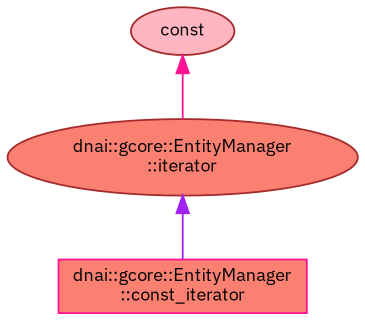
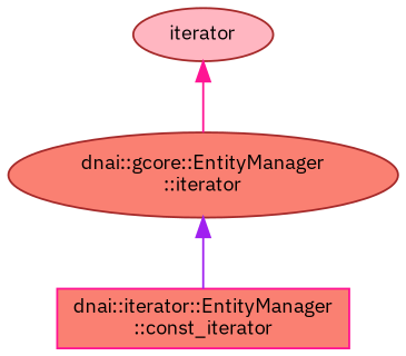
  digraph {
    fontname="IBM Plex Sans"
    rankdir=TB
    node [color=brown fillcolor=salmon fontname="IBM Plex Sans" fontsize=10 shape=ellipse style=filled]
    edge [dir=back fontname="IBM Plex Sans" fontsize=10 labelfontname=Helvetica labelfontsize=10 style=solid]
-   n1 [fillcolor=lightpink height=0.2 label=const width=0.4]
+   n1 [fillcolor=lightpink height=0.2 label=iterator width=0.4]
    n2 [height=0.2 label="dnai::gcore::EntityManager\l::iterator" width=0.4]
-   n3 [color=deeppink height=0.2 label="dnai::gcore::EntityManager\l::const_iterator" shape=box width=0.4]
+   n3 [color=deeppink height=0.2 label="dnai::iterator::EntityManager\l::const_iterator" shape=box width=0.4]
    n1 -> n2 [color=deeppink]
    n2 -> n3 [color=purple]
  }
